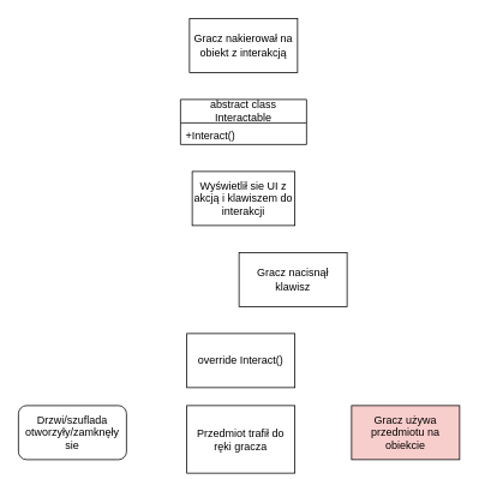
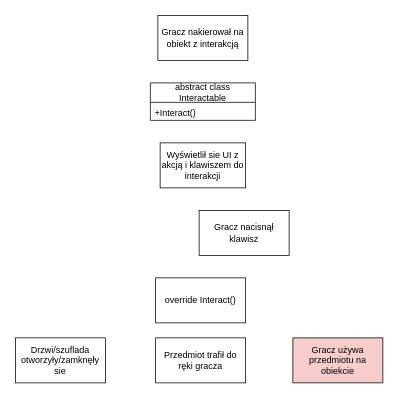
  <mxCell id="0" />
  <mxCell id="1" parent="0" />
  <mxCell id="2" value="Gracz nakierował na obiekt z interakcją" style="rounded=0;whiteSpace=wrap;html=1;" vertex="1" parent="1"><mxGeometry x="210" y="20" width="120" height="60" as="geometry" /></mxCell>
  <mxCell id="3" value="Wyświetlił sie UI z akcją i klawiszem do interakcji" style="rounded=0;whiteSpace=wrap;html=1;" vertex="1" parent="1"><mxGeometry x="213" y="190" width="114" height="60" as="geometry" /></mxCell>
  <mxCell id="4" value="Gracz nacisnął klawisz" style="rounded=0;whiteSpace=wrap;html=1;" vertex="1" parent="1"><mxGeometry x="265" y="280" width="120" height="60" as="geometry" /></mxCell>
- <mxCell id="5" value="Drzwi/szuflada otworzyły/zamknęły sie" style="whiteSpace=wrap;html=1;rounded=1;" vertex="1" parent="1"><mxGeometry x="20" y="450" width="120" height="60" as="geometry" /></mxCell>
- <mxCell id="6" value="Przedmiot trafił do ręki gracza" style="rounded=0;whiteSpace=wrap;html=1;" vertex="1" parent="1"><mxGeometry x="207" y="450" width="120" height="75" as="geometry" /></mxCell>
+ <mxCell id="5" value="Drzwi/szuflada otworzyły/zamknęły sie" style="rounded=0;whiteSpace=wrap;html=1;" vertex="1" parent="1"><mxGeometry x="20" y="450" width="120" height="60" as="geometry" /></mxCell>
+ <mxCell id="6" value="Przedmiot trafił do ręki gracza" style="rounded=0;whiteSpace=wrap;html=1;" vertex="1" parent="1"><mxGeometry x="207" y="450" width="120" height="60" as="geometry" /></mxCell>
  <mxCell id="7" value="abstract class Interactable" style="swimlane;fontStyle=0;childLayout=stackLayout;horizontal=1;startSize=26;fillColor=none;horizontalStack=0;resizeParent=1;resizeParentMax=0;resizeLast=0;collapsible=1;marginBottom=0;whiteSpace=wrap;html=1;" vertex="1" parent="1"><mxGeometry x="200" y="110" width="140" height="50" as="geometry" /></mxCell>
  <mxCell id="8" value="+Interact()" style="text;strokeColor=none;fillColor=none;align=left;verticalAlign=top;spacingLeft=4;spacingRight=4;overflow=hidden;rotatable=0;points=[[0,0.5],[1,0.5]];portConstraint=eastwest;whiteSpace=wrap;html=1;" vertex="1" parent="7"><mxGeometry y="26" width="140" height="24" as="geometry" /></mxCell>
  <mxCell id="9" value="Gracz używa przedmiotu na obiekcie" style="rounded=0;whiteSpace=wrap;html=1;fillColor=#f8cecc;" vertex="1" parent="1"><mxGeometry x="390" y="450" width="120" height="60" as="geometry" /></mxCell>
  <mxCell id="10" value="override Interact()" style="rounded=0;whiteSpace=wrap;html=1;" vertex="1" parent="1"><mxGeometry x="207" y="370" width="120" height="60" as="geometry" /></mxCell>
